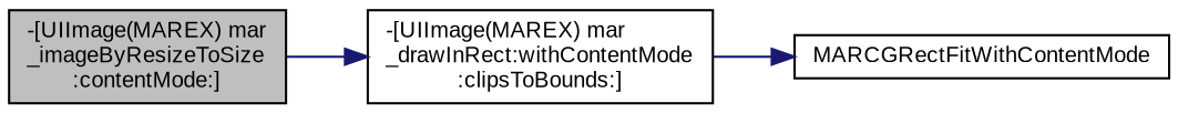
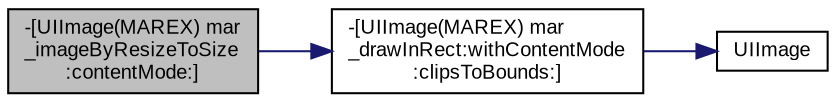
  digraph {
    rankdir=LR
    fontname="Liberation Sans"
    node [color=black fillcolor=white fontname="Liberation Sans" fontsize=10 shape=record style=filled]
    edge [color=midnightblue fontname="Liberation Sans" fontsize=10 labelfontname=Helvetica labelfontsize=10 style=solid]
    n1 [fillcolor=grey75 fontcolor=black height=0.2 label="-[UIImage(MAREX) mar\l_imageByResizeToSize\l:contentMode:]" width=0.4]
    n2 [height=0.2 label="-[UIImage(MAREX) mar\l_drawInRect:withContentMode\l:clipsToBounds:]" width=0.4]
-   n3 [height=0.2 label=MARCGRectFitWithContentMode width=0.4]
+   n3 [height=0.2 label=UIImage width=0.4]
    n1 -> n2
    n2 -> n3
  }
